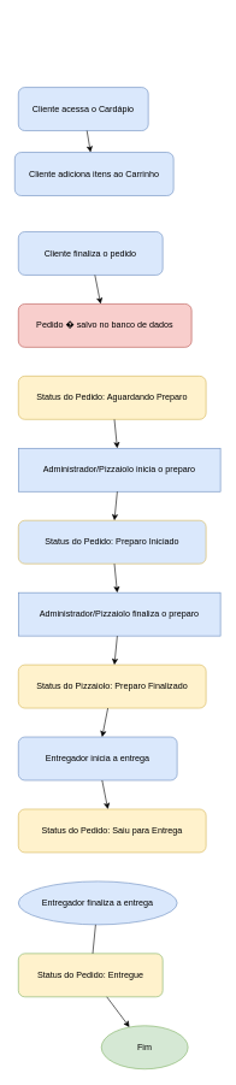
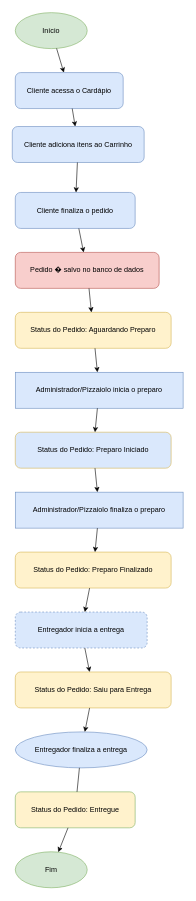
  <mxCell id="0" />
  <mxCell id="1" parent="0" />
+ <mxCell id="2" value="Início" style="ellipse;whiteSpace=wrap;html=1;fillColor=#d5e8d4;strokeColor=#82b366;" vertex="1" parent="1"><mxGeometry x="25" y="20" width="120" height="60" as="geometry" /></mxCell>
  <mxCell id="3" value="Cliente acessa o Cardápio" style="rounded=1;whiteSpace=wrap;html=1;fillColor=#dae8fc;strokeColor=#6c8ebf;" vertex="1" parent="1"><mxGeometry x="25" y="120" width="180" height="60" as="geometry" /></mxCell>
  <mxCell id="4" value="Cliente adiciona itens ao Carrinho" style="rounded=1;whiteSpace=wrap;html=1;fillColor=#dae8fc;strokeColor=#6c8ebf;" vertex="1" parent="1"><mxGeometry x="20" y="210" width="220" height="60" as="geometry" /></mxCell>
  <mxCell id="5" value="Cliente finaliza o pedido" style="rounded=1;whiteSpace=wrap;html=1;fillColor=#dae8fc;strokeColor=#6c8ebf;" vertex="1" parent="1"><mxGeometry x="25" y="320" width="200" height="60" as="geometry" /></mxCell>
  <mxCell id="6" value="Pedido � salvo no banco de dados" style="rounded=1;whiteSpace=wrap;html=1;fillColor=#f8cecc;strokeColor=#b85450;" vertex="1" parent="1"><mxGeometry x="25" y="420" width="240" height="60" as="geometry" /></mxCell>
  <mxCell id="7" value="Status do Pedido: Aguardando Preparo" style="rounded=1;whiteSpace=wrap;html=1;fillColor=#fff2cc;strokeColor=#d6b656;" vertex="1" parent="1"><mxGeometry x="25" y="520" width="260" height="60" as="geometry" /></mxCell>
  <mxCell id="8" value="Administrador/Pizzaiolo inicia o preparo" style="whiteSpace=wrap;html=1;fillColor=#dae8fc;strokeColor=#6c8ebf;rounded=0;" vertex="1" parent="1"><mxGeometry x="25" y="620" width="280" height="60" as="geometry" /></mxCell>
  <mxCell id="9" value="Status do Pedido: Preparo Iniciado" style="rounded=1;whiteSpace=wrap;html=1;fillColor=#dae8fc;strokeColor=#d6b656;" vertex="1" parent="1"><mxGeometry x="25" y="720" width="260" height="60" as="geometry" /></mxCell>
  <mxCell id="10" value="Administrador/Pizzaiolo finaliza o preparo" style="whiteSpace=wrap;html=1;fillColor=#dae8fc;strokeColor=#6c8ebf;rounded=0;" vertex="1" parent="1"><mxGeometry x="25" y="820" width="280" height="60" as="geometry" /></mxCell>
- <mxCell id="11" value="Status do Pizzaiolo: Preparo Finalizado" style="rounded=1;whiteSpace=wrap;html=1;fillColor=#fff2cc;strokeColor=#d6b656;" vertex="1" parent="1"><mxGeometry x="25" y="920" width="260" height="60" as="geometry" /></mxCell>
- <mxCell id="12" value="Entregador inicia a entrega" style="rounded=1;whiteSpace=wrap;html=1;fillColor=#dae8fc;strokeColor=#6c8ebf;" vertex="1" parent="1"><mxGeometry x="25" y="1020" width="220" height="60" as="geometry" /></mxCell>
+ <mxCell id="11" value="Status do Pedido: Preparo Finalizado" style="rounded=1;whiteSpace=wrap;html=1;fillColor=#fff2cc;strokeColor=#d6b656;" vertex="1" parent="1"><mxGeometry x="25" y="920" width="260" height="60" as="geometry" /></mxCell>
+ <mxCell id="12" value="Entregador inicia a entrega" style="rounded=1;whiteSpace=wrap;html=1;fillColor=#dae8fc;strokeColor=#6c8ebf;dashed=1;" vertex="1" parent="1"><mxGeometry x="25" y="1020" width="220" height="60" as="geometry" /></mxCell>
  <mxCell id="13" value="Status do Pedido: Saiu para Entrega" style="rounded=1;whiteSpace=wrap;html=1;fillColor=#fff2cc;strokeColor=#d6b656;" vertex="1" parent="1"><mxGeometry x="25" y="1120" width="260" height="60" as="geometry" /></mxCell>
  <mxCell id="14" value="Entregador finaliza a entrega" style="ellipse;whiteSpace=wrap;html=1;fillColor=#dae8fc;strokeColor=#6c8ebf;" vertex="1" parent="1"><mxGeometry x="25" y="1220" width="220" height="60" as="geometry" /></mxCell>
  <mxCell id="15" value="Status do Pedido: Entregue" style="rounded=1;whiteSpace=wrap;html=1;fillColor=#fff2cc;strokeColor=#82b366;" vertex="1" parent="1"><mxGeometry x="25" y="1320" width="200" height="60" as="geometry" /></mxCell>
- <mxCell id="16" value="Fim" style="ellipse;whiteSpace=wrap;html=1;fillColor=#d5e8d4;strokeColor=#82b366;" vertex="1" parent="1"><mxGeometry x="140" y="1420" width="120" height="60" as="geometry" /></mxCell>
+ <mxCell id="16" value="Fim" style="ellipse;whiteSpace=wrap;html=1;fillColor=#d5e8d4;strokeColor=#82b366;" vertex="1" parent="1"><mxGeometry x="25" y="1420" width="120" height="60" as="geometry" /></mxCell>
+ <mxCell id="17" edge="1" parent="1" source="2" target="3"><mxGeometry relative="1" as="geometry" /></mxCell>
  <mxCell id="18" edge="1" parent="1" source="3" target="4"><mxGeometry relative="1" as="geometry" /></mxCell>
+ <mxCell id="19" edge="1" parent="1" source="4" target="5"><mxGeometry relative="1" as="geometry" /></mxCell>
  <mxCell id="20" edge="1" parent="1" source="5" target="6"><mxGeometry relative="1" as="geometry" /></mxCell>
+ <mxCell id="21" edge="1" parent="1" source="6" target="7"><mxGeometry relative="1" as="geometry" /></mxCell>
  <mxCell id="22" edge="1" parent="1" source="7" target="8"><mxGeometry relative="1" as="geometry" /></mxCell>
  <mxCell id="23" edge="1" parent="1" source="8" target="9"><mxGeometry relative="1" as="geometry" /></mxCell>
  <mxCell id="24" edge="1" parent="1" source="9" target="10"><mxGeometry relative="1" as="geometry" /></mxCell>
  <mxCell id="25" edge="1" parent="1" source="10" target="11"><mxGeometry relative="1" as="geometry" /></mxCell>
  <mxCell id="26" edge="1" parent="1" source="11" target="12"><mxGeometry relative="1" as="geometry" /></mxCell>
  <mxCell id="27" edge="1" parent="1" source="12" target="13"><mxGeometry relative="1" as="geometry" /></mxCell>
+ <mxCell id="28" edge="1" parent="1" source="13" target="14"><mxGeometry relative="1" as="geometry" /></mxCell>
  <mxCell id="29" edge="1" parent="1" source="14" target="15" style="endArrow=none;"><mxGeometry relative="1" as="geometry" /></mxCell>
  <mxCell id="30" edge="1" parent="1" source="15" target="16"><mxGeometry relative="1" as="geometry" /></mxCell>
